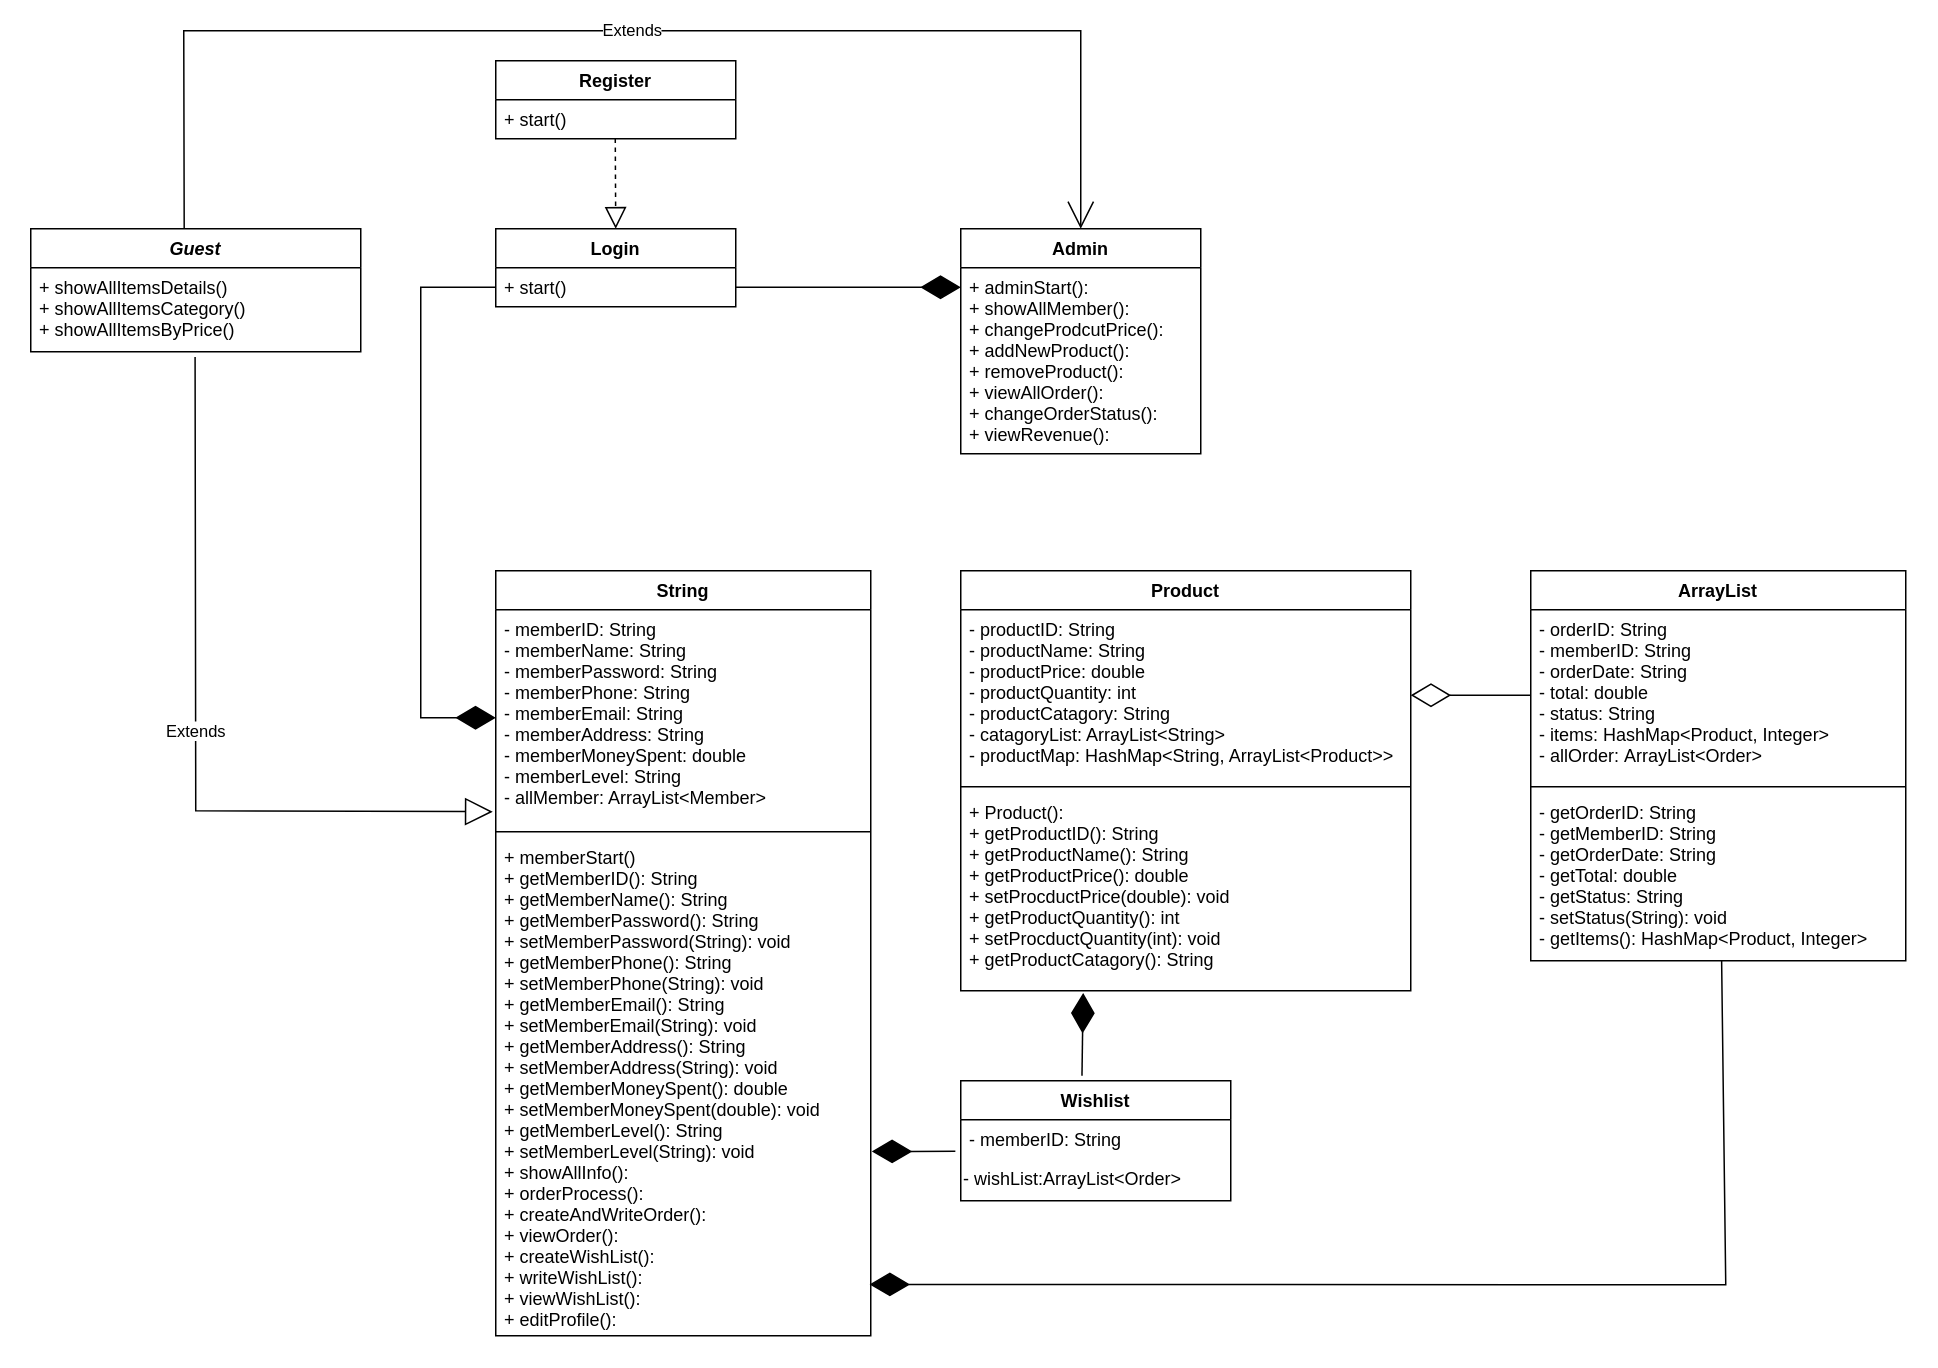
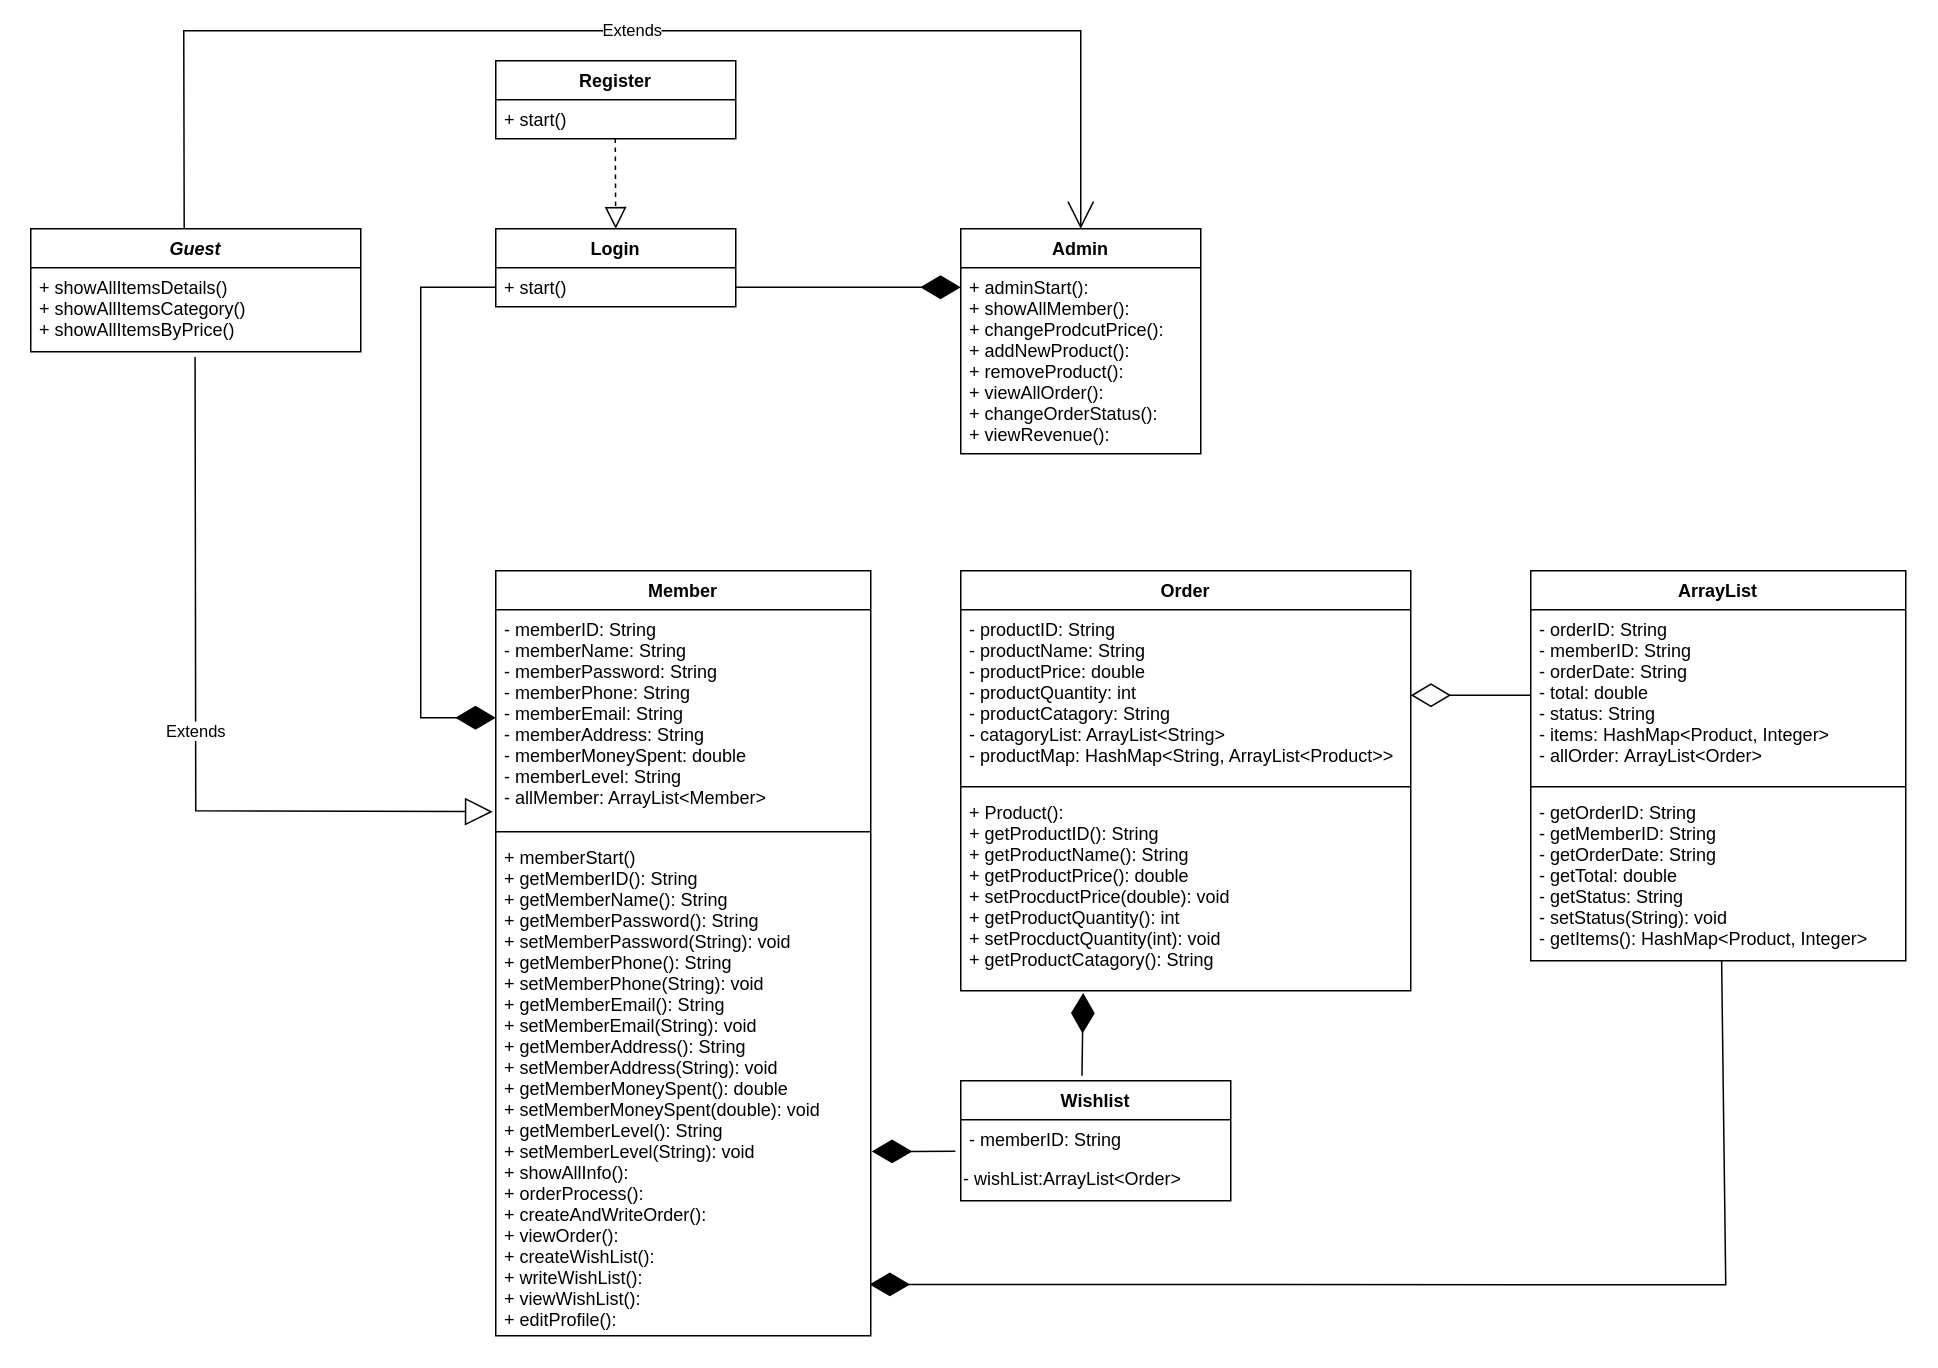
  <mxCell id="0" />
  <mxCell id="1" parent="0" />
  <mxCell id="2" value="Login" style="swimlane;fontStyle=1;align=center;verticalAlign=top;childLayout=stackLayout;horizontal=1;startSize=26;horizontalStack=0;resizeParent=1;resizeParentMax=0;resizeLast=0;collapsible=1;marginBottom=0;" parent="1" vertex="1"><mxGeometry x="330" y="152" width="160" height="52" as="geometry" /></mxCell>
  <mxCell id="3" value="+ start()" style="text;strokeColor=none;fillColor=none;align=left;verticalAlign=top;spacingLeft=4;spacingRight=4;overflow=hidden;rotatable=0;points=[[0,0.5],[1,0.5]];portConstraint=eastwest;" parent="2" vertex="1"><mxGeometry y="26" width="160" height="26" as="geometry" /></mxCell>
  <mxCell id="4" value="Admin" style="swimlane;fontStyle=1;align=center;verticalAlign=top;childLayout=stackLayout;horizontal=1;startSize=26;horizontalStack=0;resizeParent=1;resizeParentMax=0;resizeLast=0;collapsible=1;marginBottom=0;" parent="1" vertex="1"><mxGeometry x="640" y="152" width="160" height="150" as="geometry" /></mxCell>
  <mxCell id="5" value="+ adminStart(): &#10;+ showAllMember():&#10;+ changeProdcutPrice():&#10;+ addNewProduct(): &#10;+ removeProduct():&#10;+ viewAllOrder():&#10;+ changeOrderStatus():&#10;+ viewRevenue():&#10;" style="text;strokeColor=none;fillColor=none;align=left;verticalAlign=top;spacingLeft=4;spacingRight=4;overflow=hidden;rotatable=0;points=[[0,0.5],[1,0.5]];portConstraint=eastwest;" parent="4" vertex="1"><mxGeometry y="26" width="160" height="124" as="geometry" /></mxCell>
  <mxCell id="6" value="Register" style="swimlane;fontStyle=1;align=center;verticalAlign=top;childLayout=stackLayout;horizontal=1;startSize=26;horizontalStack=0;resizeParent=1;resizeParentMax=0;resizeLast=0;collapsible=1;marginBottom=0;" parent="1" vertex="1"><mxGeometry x="330" y="40" width="160" height="52" as="geometry" /></mxCell>
  <mxCell id="7" value="+ start()" style="text;strokeColor=none;fillColor=none;align=left;verticalAlign=top;spacingLeft=4;spacingRight=4;overflow=hidden;rotatable=0;points=[[0,0.5],[1,0.5]];portConstraint=eastwest;" parent="6" vertex="1"><mxGeometry y="26" width="160" height="26" as="geometry" /></mxCell>
- <mxCell id="8" value="Product" style="swimlane;fontStyle=1;align=center;verticalAlign=top;childLayout=stackLayout;horizontal=1;startSize=26;horizontalStack=0;resizeParent=1;resizeParentMax=0;resizeLast=0;collapsible=1;marginBottom=0;" parent="1" vertex="1"><mxGeometry x="640" y="380" width="300" height="280" as="geometry" /></mxCell>
+ <mxCell id="8" value="Order" style="swimlane;fontStyle=1;align=center;verticalAlign=top;childLayout=stackLayout;horizontal=1;startSize=26;horizontalStack=0;resizeParent=1;resizeParentMax=0;resizeLast=0;collapsible=1;marginBottom=0;" parent="1" vertex="1"><mxGeometry x="640" y="380" width="300" height="280" as="geometry" /></mxCell>
  <mxCell id="9" value="- productID: String&#10;- productName: String&#10;- productPrice: double&#10;- productQuantity: int&#10;- productCatagory: String&#10;- catagoryList: ArrayList&lt;String&gt;&#10;- productMap: HashMap&lt;String, ArrayList&lt;Product&gt;&gt;" style="text;strokeColor=none;fillColor=none;align=left;verticalAlign=top;spacingLeft=4;spacingRight=4;overflow=hidden;rotatable=0;points=[[0,0.5],[1,0.5]];portConstraint=eastwest;" parent="8" vertex="1"><mxGeometry y="26" width="300" height="114" as="geometry" /></mxCell>
  <mxCell id="10" value="" style="line;strokeWidth=1;fillColor=none;align=left;verticalAlign=middle;spacingTop=-1;spacingLeft=3;spacingRight=3;rotatable=0;labelPosition=right;points=[];portConstraint=eastwest;" parent="8" vertex="1"><mxGeometry y="140" width="300" height="8" as="geometry" /></mxCell>
  <mxCell id="11" value="+ Product(): &#10;+ getProductID(): String&#10;+ getProductName(): String&#10;+ getProductPrice(): double&#10;+ setProcductPrice(double): void&#10;+ getProductQuantity(): int&#10;+ setProcductQuantity(int): void&#10;+ getProductCatagory(): String" style="text;strokeColor=none;fillColor=none;align=left;verticalAlign=top;spacingLeft=4;spacingRight=4;overflow=hidden;rotatable=0;points=[[0,0.5],[1,0.5]];portConstraint=eastwest;" parent="8" vertex="1"><mxGeometry y="148" width="300" height="132" as="geometry" /></mxCell>
  <mxCell id="12" value="ArrayList" style="swimlane;fontStyle=1;align=center;verticalAlign=top;childLayout=stackLayout;horizontal=1;startSize=26;horizontalStack=0;resizeParent=1;resizeParentMax=0;resizeLast=0;collapsible=1;marginBottom=0;" parent="1" vertex="1"><mxGeometry x="1020" y="380" width="250" height="260" as="geometry" /></mxCell>
  <mxCell id="13" value="- orderID: String&#10;- memberID: String&#10;- orderDate: String&#10;- total: double&#10;- status: String&#10;- items: HashMap&lt;Product, Integer&gt;&#10;- allOrder: ArrayList&lt;Order&gt;" style="text;strokeColor=none;fillColor=none;align=left;verticalAlign=top;spacingLeft=4;spacingRight=4;overflow=hidden;rotatable=0;points=[[0,0.5],[1,0.5]];portConstraint=eastwest;" parent="12" vertex="1"><mxGeometry y="26" width="250" height="114" as="geometry" /></mxCell>
  <mxCell id="14" value="" style="line;strokeWidth=1;fillColor=none;align=left;verticalAlign=middle;spacingTop=-1;spacingLeft=3;spacingRight=3;rotatable=0;labelPosition=right;points=[];portConstraint=eastwest;" parent="12" vertex="1"><mxGeometry y="140" width="250" height="8" as="geometry" /></mxCell>
  <mxCell id="15" value="- getOrderID: String&#10;- getMemberID: String&#10;- getOrderDate: String&#10;- getTotal: double&#10;- getStatus: String&#10;- setStatus(String): void&#10;- getItems(): HashMap&lt;Product, Integer&gt;" style="text;strokeColor=none;fillColor=none;align=left;verticalAlign=top;spacingLeft=4;spacingRight=4;overflow=hidden;rotatable=0;points=[[0,0.5],[1,0.5]];portConstraint=eastwest;" parent="12" vertex="1"><mxGeometry y="148" width="250" height="112" as="geometry" /></mxCell>
- <mxCell id="16" value="String" style="swimlane;fontStyle=1;align=center;verticalAlign=top;childLayout=stackLayout;horizontal=1;startSize=26;horizontalStack=0;resizeParent=1;resizeParentMax=0;resizeLast=0;collapsible=1;marginBottom=0;" parent="1" vertex="1"><mxGeometry x="330" y="380" width="250" height="510" as="geometry" /></mxCell>
+ <mxCell id="16" value="Member" style="swimlane;fontStyle=1;align=center;verticalAlign=top;childLayout=stackLayout;horizontal=1;startSize=26;horizontalStack=0;resizeParent=1;resizeParentMax=0;resizeLast=0;collapsible=1;marginBottom=0;" parent="1" vertex="1"><mxGeometry x="330" y="380" width="250" height="510" as="geometry" /></mxCell>
  <mxCell id="17" value="- memberID: String&#10;- memberName: String&#10;- memberPassword: String&#10;- memberPhone: String&#10;- memberEmail: String&#10;- memberAddress: String&#10;- memberMoneySpent: double&#10;- memberLevel: String&#10;- allMember: ArrayList&lt;Member&gt; " style="text;strokeColor=none;fillColor=none;align=left;verticalAlign=top;spacingLeft=4;spacingRight=4;overflow=hidden;rotatable=0;points=[[0,0.5],[1,0.5]];portConstraint=eastwest;" parent="16" vertex="1"><mxGeometry y="26" width="250" height="144" as="geometry" /></mxCell>
  <mxCell id="18" value="" style="line;strokeWidth=1;fillColor=none;align=left;verticalAlign=middle;spacingTop=-1;spacingLeft=3;spacingRight=3;rotatable=0;labelPosition=right;points=[];portConstraint=eastwest;" parent="16" vertex="1"><mxGeometry y="170" width="250" height="8" as="geometry" /></mxCell>
  <mxCell id="19" value="+ memberStart()&#10;+ getMemberID(): String&#10;+ getMemberName(): String&#10;+ getMemberPassword(): String&#10;+ setMemberPassword(String): void&#10;+ getMemberPhone(): String&#10;+ setMemberPhone(String): void&#10;+ getMemberEmail(): String&#10;+ setMemberEmail(String): void&#10;+ getMemberAddress(): String&#10;+ setMemberAddress(String): void&#10;+ getMemberMoneySpent(): double&#10;+ setMemberMoneySpent(double): void&#10;+ getMemberLevel(): String&#10;+ setMemberLevel(String): void&#10;+ showAllInfo():&#10;+ orderProcess():&#10;+ createAndWriteOrder():&#10;+ viewOrder():&#10;+ createWishList():&#10;+ writeWishList():&#10;+ viewWishList():&#10;+ editProfile():" style="text;strokeColor=none;fillColor=none;align=left;verticalAlign=top;spacingLeft=4;spacingRight=4;overflow=hidden;rotatable=0;points=[[0,0.5],[1,0.5]];portConstraint=eastwest;" parent="16" vertex="1"><mxGeometry y="178" width="250" height="332" as="geometry" /></mxCell>
  <mxCell id="20" value="Guest" style="swimlane;fontStyle=3;align=center;verticalAlign=top;childLayout=stackLayout;horizontal=1;startSize=26;horizontalStack=0;resizeParent=1;resizeParentMax=0;resizeLast=0;collapsible=1;marginBottom=0;" parent="1" vertex="1"><mxGeometry x="20" y="152" width="220" height="82" as="geometry" /></mxCell>
  <mxCell id="21" value="+ showAllItemsDetails()&#10;+ showAllItemsCategory()&#10;+ showAllItemsByPrice()&#10;" style="text;strokeColor=none;fillColor=none;align=left;verticalAlign=top;spacingLeft=4;spacingRight=4;overflow=hidden;rotatable=0;points=[[0,0.5],[1,0.5]];portConstraint=eastwest;" parent="20" vertex="1"><mxGeometry y="26" width="220" height="56" as="geometry" /></mxCell>
  <mxCell id="22" value="Wishlist" style="swimlane;fontStyle=1;align=center;verticalAlign=top;childLayout=stackLayout;horizontal=1;startSize=26;horizontalStack=0;resizeParent=1;resizeParentMax=0;resizeLast=0;collapsible=1;marginBottom=0;" parent="1" vertex="1"><mxGeometry x="640" y="720" width="180" height="80" as="geometry" /></mxCell>
  <mxCell id="23" value="- memberID: String" style="text;strokeColor=none;fillColor=none;align=left;verticalAlign=top;spacingLeft=4;spacingRight=4;overflow=hidden;rotatable=0;points=[[0,0.5],[1,0.5]];portConstraint=eastwest;" parent="22" vertex="1"><mxGeometry y="26" width="180" height="26" as="geometry" /></mxCell>
  <mxCell id="24" value="- wishList:ArrayList&amp;lt;Order&amp;gt;" style="text;whiteSpace=wrap;html=1;" parent="22" vertex="1"><mxGeometry y="52" width="180" height="28" as="geometry" /></mxCell>
  <mxCell id="25" value="" style="endArrow=diamondThin;endFill=1;endSize=24;html=1;rounded=0;exitX=1;exitY=0.5;exitDx=0;exitDy=0;" parent="1" source="3" edge="1"><mxGeometry width="160" relative="1" as="geometry"><mxPoint x="460" y="288" as="sourcePoint" /><mxPoint x="640" y="191" as="targetPoint" /></mxGeometry></mxCell>
  <mxCell id="26" value="" style="endArrow=diamondThin;endFill=1;endSize=24;html=1;rounded=0;exitX=0;exitY=0.5;exitDx=0;exitDy=0;entryX=0;entryY=0.5;entryDx=0;entryDy=0;" parent="1" source="3" target="17" edge="1"><mxGeometry width="160" relative="1" as="geometry"><mxPoint x="150" y="358" as="sourcePoint" /><mxPoint x="280" y="398" as="targetPoint" /><Array as="points"><mxPoint x="280" y="191" /><mxPoint x="280" y="478" /></Array></mxGeometry></mxCell>
  <mxCell id="27" value="" style="endArrow=diamondThin;endFill=0;endSize=24;html=1;rounded=0;entryX=1;entryY=0.5;entryDx=0;entryDy=0;exitX=0;exitY=0.5;exitDx=0;exitDy=0;" parent="1" source="13" target="9" edge="1"><mxGeometry width="160" relative="1" as="geometry"><mxPoint x="960" y="270" as="sourcePoint" /><mxPoint x="1120" y="270" as="targetPoint" /></mxGeometry></mxCell>
  <mxCell id="28" value="" style="endArrow=block;dashed=1;endFill=0;endSize=12;html=1;rounded=0;entryX=0.5;entryY=0;entryDx=0;entryDy=0;exitX=0.498;exitY=0.992;exitDx=0;exitDy=0;exitPerimeter=0;" parent="1" source="7" target="2" edge="1"><mxGeometry width="160" relative="1" as="geometry"><mxPoint x="410" y="90" as="sourcePoint" /><mxPoint x="670" y="100" as="targetPoint" /></mxGeometry></mxCell>
  <mxCell id="29" value="Extends" style="endArrow=block;endSize=16;endFill=0;html=1;rounded=0;entryX=-0.008;entryY=0.935;entryDx=0;entryDy=0;entryPerimeter=0;exitX=0.498;exitY=1.061;exitDx=0;exitDy=0;exitPerimeter=0;" parent="1" source="21" target="17" edge="1"><mxGeometry width="160" relative="1" as="geometry"><mxPoint x="80" y="350" as="sourcePoint" /><mxPoint x="240" y="350" as="targetPoint" /><Array as="points"><mxPoint x="130" y="540" /></Array></mxGeometry></mxCell>
  <mxCell id="30" value="Extends" style="endArrow=open;endSize=16;endFill=0;html=1;rounded=0;entryX=0.5;entryY=0;entryDx=0;entryDy=0;exitX=0.465;exitY=-0.002;exitDx=0;exitDy=0;exitPerimeter=0;" parent="1" source="20" target="4" edge="1"><mxGeometry width="160" relative="1" as="geometry"><mxPoint x="360" y="-10" as="sourcePoint" /><mxPoint x="520" y="-10" as="targetPoint" /><Array as="points"><mxPoint x="122" y="20" /><mxPoint x="720" y="20" /></Array></mxGeometry></mxCell>
  <mxCell id="31" value="" style="endArrow=diamondThin;endFill=1;endSize=24;html=1;rounded=0;entryX=1.003;entryY=0.63;entryDx=0;entryDy=0;entryPerimeter=0;exitX=-0.02;exitY=0.808;exitDx=0;exitDy=0;exitPerimeter=0;" parent="1" source="23" target="19" edge="1"><mxGeometry width="160" relative="1" as="geometry"><mxPoint x="670" y="860" as="sourcePoint" /><mxPoint x="830" y="860" as="targetPoint" /></mxGeometry></mxCell>
  <mxCell id="32" value="" style="endArrow=diamondThin;endFill=1;endSize=24;html=1;rounded=0;entryX=0.997;entryY=0.897;entryDx=0;entryDy=0;entryPerimeter=0;exitX=0.509;exitY=0.998;exitDx=0;exitDy=0;exitPerimeter=0;" parent="1" source="15" target="19" edge="1"><mxGeometry width="160" relative="1" as="geometry"><mxPoint x="1170" y="852" as="sourcePoint" /><mxPoint x="940" y="880" as="targetPoint" /><Array as="points"><mxPoint x="1150" y="856" /></Array></mxGeometry></mxCell>
  <mxCell id="33" value="" style="endArrow=diamondThin;endFill=1;endSize=24;html=1;rounded=0;entryX=0.272;entryY=1.011;entryDx=0;entryDy=0;entryPerimeter=0;exitX=0.449;exitY=-0.042;exitDx=0;exitDy=0;exitPerimeter=0;" parent="1" source="22" target="11" edge="1"><mxGeometry width="160" relative="1" as="geometry"><mxPoint x="870" y="730" as="sourcePoint" /><mxPoint x="1030" y="730" as="targetPoint" /></mxGeometry></mxCell>
